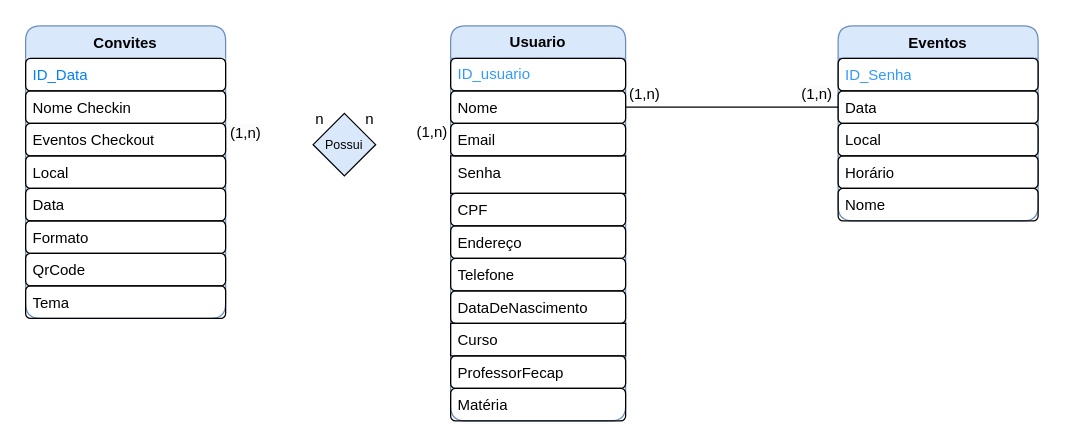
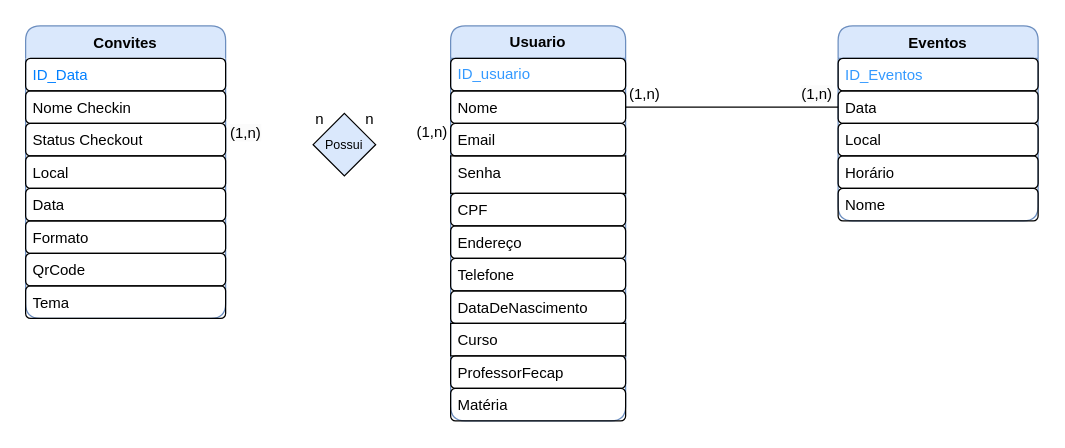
  <mxCell id="0" />
  <mxCell id="1" parent="0" />
  <mxCell id="2" value="&lt;b&gt;Usuario&lt;/b&gt;" style="swimlane;fontStyle=0;childLayout=stackLayout;horizontal=1;startSize=26;fillColor=#dae8fc;horizontalStack=0;resizeParent=1;resizeParentMax=0;resizeLast=0;collapsible=1;marginBottom=0;whiteSpace=wrap;html=1;strokeColor=#6c8ebf;swimlaneLine=1;rounded=1;" parent="1" vertex="1"><mxGeometry x="360" y="20" width="140" height="316" as="geometry" /></mxCell>
  <mxCell id="3" value="&lt;font color=&quot;#3399ff&quot;&gt;ID_usuario&lt;/font&gt;" style="text;strokeColor=default;fillColor=none;align=left;verticalAlign=middle;spacingLeft=4;spacingRight=4;overflow=hidden;rotatable=0;points=[[0,0.5],[1,0.5]];portConstraint=eastwest;horizontal=1;labelBackgroundColor=none;textShadow=0;fontColor=default;whiteSpace=wrap;html=1;fontFamily=Helvetica;swimlaneLine=1;rounded=1;" parent="2" vertex="1"><mxGeometry y="26" width="140" height="26" as="geometry" /></mxCell>
  <mxCell id="4" value="Nome" style="text;strokeColor=default;fillColor=none;align=left;verticalAlign=top;spacingLeft=4;spacingRight=4;overflow=hidden;rotatable=0;points=[[0,0.5],[1,0.5]];portConstraint=eastwest;labelBackgroundColor=none;textShadow=0;fontColor=default;whiteSpace=wrap;html=1;fontFamily=Helvetica;swimlaneLine=1;rounded=1;" parent="2" vertex="1"><mxGeometry y="52" width="140" height="26" as="geometry" /></mxCell>
  <mxCell id="5" value="Email" style="text;strokeColor=default;fillColor=none;align=left;verticalAlign=top;spacingLeft=4;spacingRight=4;overflow=hidden;rotatable=0;points=[[0,0.5],[1,0.5]];portConstraint=eastwest;labelBackgroundColor=none;textShadow=0;fontColor=default;whiteSpace=wrap;html=1;fontFamily=Helvetica;swimlaneLine=1;rounded=1;" parent="2" vertex="1"><mxGeometry y="78" width="140" height="26" as="geometry" /></mxCell>
  <mxCell id="6" value="Senha" style="text;strokeColor=default;fillColor=none;align=left;verticalAlign=top;spacingLeft=4;spacingRight=4;overflow=hidden;rotatable=0;points=[[0,0.5],[1,0.5]];portConstraint=eastwest;whiteSpace=wrap;html=1;" parent="2" vertex="1"><mxGeometry y="104" width="140" height="30" as="geometry" /></mxCell>
  <mxCell id="7" value="CPF" style="text;strokeColor=default;fillColor=none;align=left;verticalAlign=top;spacingLeft=4;spacingRight=4;overflow=hidden;rotatable=0;points=[[0,0.5],[1,0.5]];portConstraint=eastwest;labelBackgroundColor=none;textShadow=0;fontColor=default;whiteSpace=wrap;html=1;fontFamily=Helvetica;swimlaneLine=1;rounded=1;" parent="2" vertex="1"><mxGeometry y="134" width="140" height="26" as="geometry" /></mxCell>
  <mxCell id="8" value="Endereço" style="text;align=left;verticalAlign=top;spacingLeft=4;spacingRight=4;overflow=hidden;rotatable=0;points=[[0,0.5],[1,0.5]];portConstraint=eastwest;whiteSpace=wrap;html=1;swimlaneLine=1;rounded=1;strokeColor=default;" parent="2" vertex="1"><mxGeometry y="160" width="140" height="26" as="geometry" /></mxCell>
  <mxCell id="9" value="Telefone" style="text;align=left;verticalAlign=top;spacingLeft=4;spacingRight=4;overflow=hidden;rotatable=0;points=[[0,0.5],[1,0.5]];portConstraint=eastwest;whiteSpace=wrap;html=1;swimlaneLine=1;rounded=1;strokeColor=default;" parent="2" vertex="1"><mxGeometry y="186" width="140" height="26" as="geometry" /></mxCell>
  <mxCell id="10" value="DataDeNascimento" style="text;align=left;verticalAlign=top;spacingLeft=4;spacingRight=4;overflow=hidden;rotatable=0;points=[[0,0.5],[1,0.5]];portConstraint=eastwest;whiteSpace=wrap;html=1;swimlaneLine=1;rounded=1;strokeColor=default;" parent="2" vertex="1"><mxGeometry y="212" width="140" height="26" as="geometry" /></mxCell>
  <mxCell id="11" value="Curso" style="text;align=left;verticalAlign=top;spacingLeft=4;spacingRight=4;overflow=hidden;rotatable=0;points=[[0,0.5],[1,0.5]];portConstraint=eastwest;whiteSpace=wrap;html=1;strokeColor=default;" parent="2" vertex="1"><mxGeometry y="238" width="140" height="26" as="geometry" /></mxCell>
  <mxCell id="12" value="ProfessorFecap" style="text;strokeColor=default;fillColor=none;align=left;verticalAlign=top;spacingLeft=4;spacingRight=4;overflow=hidden;rotatable=0;points=[[0,0.5],[1,0.5]];portConstraint=eastwest;whiteSpace=wrap;html=1;rounded=1;" vertex="1" parent="2"><mxGeometry y="264" width="140" height="26" as="geometry" /></mxCell>
  <mxCell id="13" value="Matéria" style="text;align=left;verticalAlign=top;spacingLeft=4;spacingRight=4;overflow=hidden;rotatable=0;points=[[0,0.5],[1,0.5]];portConstraint=eastwest;whiteSpace=wrap;html=1;strokeColor=default;rounded=1;" parent="2" vertex="1"><mxGeometry y="290" width="140" height="26" as="geometry" /></mxCell>
  <mxCell id="14" value="Eventos" style="swimlane;fontStyle=1;align=center;verticalAlign=top;childLayout=stackLayout;horizontal=1;startSize=26;horizontalStack=0;resizeParent=1;resizeParentMax=0;resizeLast=0;collapsible=1;marginBottom=0;whiteSpace=wrap;html=1;fillColor=#dae8fc;strokeColor=#6c8ebf;swimlaneLine=1;rounded=1;" parent="1" vertex="1"><mxGeometry x="670" y="20" width="160" height="156" as="geometry" /></mxCell>
- <mxCell id="15" value="&lt;font color=&quot;#3399ff&quot;&gt;ID_Senha&lt;/font&gt;" style="text;strokeColor=default;fillColor=none;align=left;verticalAlign=top;spacingLeft=4;spacingRight=4;overflow=hidden;rotatable=0;points=[[0,0.5],[1,0.5]];portConstraint=eastwest;whiteSpace=wrap;html=1;swimlaneLine=1;rounded=1;" parent="14" vertex="1"><mxGeometry y="26" width="160" height="26" as="geometry" /></mxCell>
+ <mxCell id="15" value="&lt;font color=&quot;#3399ff&quot;&gt;ID_Eventos&lt;/font&gt;" style="text;strokeColor=default;fillColor=none;align=left;verticalAlign=top;spacingLeft=4;spacingRight=4;overflow=hidden;rotatable=0;points=[[0,0.5],[1,0.5]];portConstraint=eastwest;whiteSpace=wrap;html=1;swimlaneLine=1;rounded=1;" parent="14" vertex="1"><mxGeometry y="26" width="160" height="26" as="geometry" /></mxCell>
  <mxCell id="16" value="Data" style="text;strokeColor=default;fillColor=none;align=left;verticalAlign=top;spacingLeft=4;spacingRight=4;overflow=hidden;rotatable=0;points=[[0,0.5],[1,0.5]];portConstraint=eastwest;whiteSpace=wrap;html=1;swimlaneLine=1;rounded=1;" parent="14" vertex="1"><mxGeometry y="52" width="160" height="26" as="geometry" /></mxCell>
  <mxCell id="17" value="Local" style="text;strokeColor=default;fillColor=none;align=left;verticalAlign=top;spacingLeft=4;spacingRight=4;overflow=hidden;rotatable=0;points=[[0,0.5],[1,0.5]];portConstraint=eastwest;whiteSpace=wrap;html=1;swimlaneLine=1;rounded=1;" parent="14" vertex="1"><mxGeometry y="78" width="160" height="26" as="geometry" /></mxCell>
  <mxCell id="18" value="Horário" style="text;strokeColor=default;fillColor=none;align=left;verticalAlign=top;spacingLeft=4;spacingRight=4;overflow=hidden;rotatable=0;points=[[0,0.5],[1,0.5]];portConstraint=eastwest;whiteSpace=wrap;html=1;swimlaneLine=1;rounded=1;" parent="14" vertex="1"><mxGeometry y="104" width="160" height="26" as="geometry" /></mxCell>
  <mxCell id="19" value="Nome" style="text;strokeColor=default;fillColor=none;align=left;verticalAlign=top;spacingLeft=4;spacingRight=4;overflow=hidden;rotatable=0;points=[[0,0.5],[1,0.5]];portConstraint=eastwest;whiteSpace=wrap;html=1;swimlaneLine=1;rounded=1;" parent="14" vertex="1"><mxGeometry y="130" width="160" height="26" as="geometry" /></mxCell>
  <mxCell id="20" style="edgeStyle=orthogonalEdgeStyle;rounded=0;orthogonalLoop=1;jettySize=auto;html=1;exitX=1;exitY=0.5;exitDx=0;exitDy=0;entryX=0;entryY=0.5;entryDx=0;entryDy=0;endArrow=none;endFill=0;swimlaneLine=1;" parent="1" source="4" target="16" edge="1"><mxGeometry relative="1" as="geometry"><mxPoint x="576" y="85" as="targetPoint" /></mxGeometry></mxCell>
  <mxCell id="21" value="(1,n)" style="text;html=1;align=center;verticalAlign=middle;resizable=0;points=[];autosize=1;strokeColor=none;fillColor=none;swimlaneLine=1;" parent="1" vertex="1"><mxGeometry x="490" y="60" width="50" height="30" as="geometry" /></mxCell>
  <mxCell id="22" value="&lt;span style=&quot;color: rgb(0, 0, 0); font-family: Helvetica; font-size: 12px; font-style: normal; font-variant-ligatures: normal; font-variant-caps: normal; font-weight: 400; letter-spacing: normal; orphans: 2; text-align: center; text-indent: 0px; text-transform: none; widows: 2; word-spacing: 0px; -webkit-text-stroke-width: 0px; white-space: nowrap; background-color: rgb(251, 251, 251); text-decoration-thickness: initial; text-decoration-style: initial; text-decoration-color: initial; display: inline !important; float: none;&quot;&gt;(1,n)&lt;/span&gt;" style="text;whiteSpace=wrap;html=1;swimlaneLine=1;" parent="1" vertex="1"><mxGeometry x="639" y="61" width="60" height="40" as="geometry" /></mxCell>
  <mxCell id="23" value="Convites" style="swimlane;fontStyle=1;align=center;verticalAlign=top;childLayout=stackLayout;horizontal=1;startSize=26;horizontalStack=0;resizeParent=1;resizeParentMax=0;resizeLast=0;collapsible=1;marginBottom=0;whiteSpace=wrap;html=1;fillColor=#dae8fc;strokeColor=#6c8ebf;swimlaneLine=0;rounded=1;glass=0;" parent="1" vertex="1"><mxGeometry x="20" y="20" width="160" height="234" as="geometry" /></mxCell>
  <mxCell id="24" value="&lt;font color=&quot;#007fff&quot;&gt;ID_Data&lt;/font&gt;" style="text;strokeColor=default;fillColor=none;align=left;verticalAlign=top;spacingLeft=4;spacingRight=4;overflow=hidden;rotatable=0;points=[[0,0.5],[1,0.5]];portConstraint=eastwest;whiteSpace=wrap;html=1;swimlaneLine=0;rounded=1;glass=0;" parent="23" vertex="1"><mxGeometry y="26" width="160" height="26" as="geometry" /></mxCell>
  <mxCell id="25" value="Nome Checkin" style="text;strokeColor=default;fillColor=none;align=left;verticalAlign=top;spacingLeft=4;spacingRight=4;overflow=hidden;rotatable=0;points=[[0,0.5],[1,0.5]];portConstraint=eastwest;whiteSpace=wrap;html=1;swimlaneLine=0;rounded=1;glass=0;" parent="23" vertex="1"><mxGeometry y="52" width="160" height="26" as="geometry" /></mxCell>
- <mxCell id="26" value="Eventos Checkout" style="text;strokeColor=default;fillColor=none;align=left;verticalAlign=top;spacingLeft=4;spacingRight=4;overflow=hidden;rotatable=0;points=[[0,0.5],[1,0.5]];portConstraint=eastwest;whiteSpace=wrap;html=1;rounded=1;" vertex="1" parent="23"><mxGeometry y="78" width="160" height="26" as="geometry" /></mxCell>
+ <mxCell id="26" value="Status Checkout" style="text;strokeColor=default;fillColor=none;align=left;verticalAlign=top;spacingLeft=4;spacingRight=4;overflow=hidden;rotatable=0;points=[[0,0.5],[1,0.5]];portConstraint=eastwest;whiteSpace=wrap;html=1;rounded=1;" vertex="1" parent="23"><mxGeometry y="78" width="160" height="26" as="geometry" /></mxCell>
  <mxCell id="27" value="Local" style="text;strokeColor=default;fillColor=none;align=left;verticalAlign=top;spacingLeft=4;spacingRight=4;overflow=hidden;rotatable=0;points=[[0,0.5],[1,0.5]];portConstraint=eastwest;whiteSpace=wrap;html=1;swimlaneLine=0;rounded=1;glass=0;" parent="23" vertex="1"><mxGeometry y="104" width="160" height="26" as="geometry" /></mxCell>
  <mxCell id="28" value="Data" style="text;strokeColor=default;fillColor=none;align=left;verticalAlign=top;spacingLeft=4;spacingRight=4;overflow=hidden;rotatable=0;points=[[0,0.5],[1,0.5]];portConstraint=eastwest;whiteSpace=wrap;html=1;swimlaneLine=0;rounded=1;glass=0;" parent="23" vertex="1"><mxGeometry y="130" width="160" height="26" as="geometry" /></mxCell>
  <mxCell id="29" value="Formato" style="text;strokeColor=default;fillColor=none;align=left;verticalAlign=top;spacingLeft=4;spacingRight=4;overflow=hidden;rotatable=0;points=[[0,0.5],[1,0.5]];portConstraint=eastwest;whiteSpace=wrap;html=1;swimlaneLine=0;rounded=1;glass=0;" parent="23" vertex="1"><mxGeometry y="156" width="160" height="26" as="geometry" /></mxCell>
  <mxCell id="30" value="QrCode" style="text;strokeColor=default;fillColor=none;align=left;verticalAlign=top;spacingLeft=4;spacingRight=4;overflow=hidden;rotatable=0;points=[[0,0.5],[1,0.5]];portConstraint=eastwest;whiteSpace=wrap;html=1;rounded=1;" vertex="1" parent="23"><mxGeometry y="182" width="160" height="26" as="geometry" /></mxCell>
  <mxCell id="31" value="Tema" style="text;strokeColor=default;fillColor=none;align=left;verticalAlign=top;spacingLeft=4;spacingRight=4;overflow=hidden;rotatable=0;points=[[0,0.5],[1,0.5]];portConstraint=eastwest;whiteSpace=wrap;html=1;swimlaneLine=0;rounded=1;glass=0;" parent="23" vertex="1"><mxGeometry y="208" width="160" height="26" as="geometry" /></mxCell>
  <mxCell id="32" value="(1,n)" style="text;html=1;align=center;verticalAlign=middle;resizable=0;points=[];autosize=1;strokeColor=none;fillColor=none;swimlaneLine=1;" parent="1" vertex="1"><mxGeometry x="320" y="90" width="50" height="30" as="geometry" /></mxCell>
  <mxCell id="33" value="&lt;span style=&quot;color: rgb(0, 0, 0); font-family: Helvetica; font-size: 12px; font-style: normal; font-variant-ligatures: normal; font-variant-caps: normal; font-weight: 400; letter-spacing: normal; orphans: 2; text-align: center; text-indent: 0px; text-transform: none; widows: 2; word-spacing: 0px; -webkit-text-stroke-width: 0px; white-space: nowrap; background-color: rgb(251, 251, 251); text-decoration-thickness: initial; text-decoration-style: initial; text-decoration-color: initial; display: inline !important; float: none;&quot;&gt;(1,n)&lt;/span&gt;" style="text;whiteSpace=wrap;html=1;swimlaneLine=1;" parent="1" vertex="1"><mxGeometry x="182" y="92" width="60" height="40" as="geometry" /></mxCell>
  <mxCell id="34" value="&lt;font style=&quot;vertical-align: inherit;&quot;&gt;&lt;font style=&quot;vertical-align: inherit; font-size: 10px;&quot;&gt;Possui&lt;/font&gt;&lt;/font&gt;" style="rhombus;whiteSpace=wrap;html=1;fillColor=#dae8fc;" vertex="1" parent="1"><mxGeometry x="250" y="90" width="50" height="50" as="geometry" /></mxCell>
  <mxCell id="35" value="&lt;font style=&quot;vertical-align: inherit;&quot;&gt;&lt;font style=&quot;vertical-align: inherit;&quot;&gt;n&lt;/font&gt;&lt;/font&gt;" style="text;html=1;align=center;verticalAlign=middle;resizable=0;points=[];autosize=1;strokeColor=none;fillColor=none;" vertex="1" parent="1"><mxGeometry x="240" y="80" width="30" height="30" as="geometry" /></mxCell>
  <mxCell id="36" value="&lt;font style=&quot;vertical-align: inherit;&quot;&gt;&lt;font style=&quot;vertical-align: inherit;&quot;&gt;n&lt;/font&gt;&lt;/font&gt;" style="text;html=1;align=center;verticalAlign=middle;resizable=0;points=[];autosize=1;strokeColor=none;fillColor=none;" vertex="1" parent="1"><mxGeometry x="280" y="80" width="30" height="30" as="geometry" /></mxCell>
